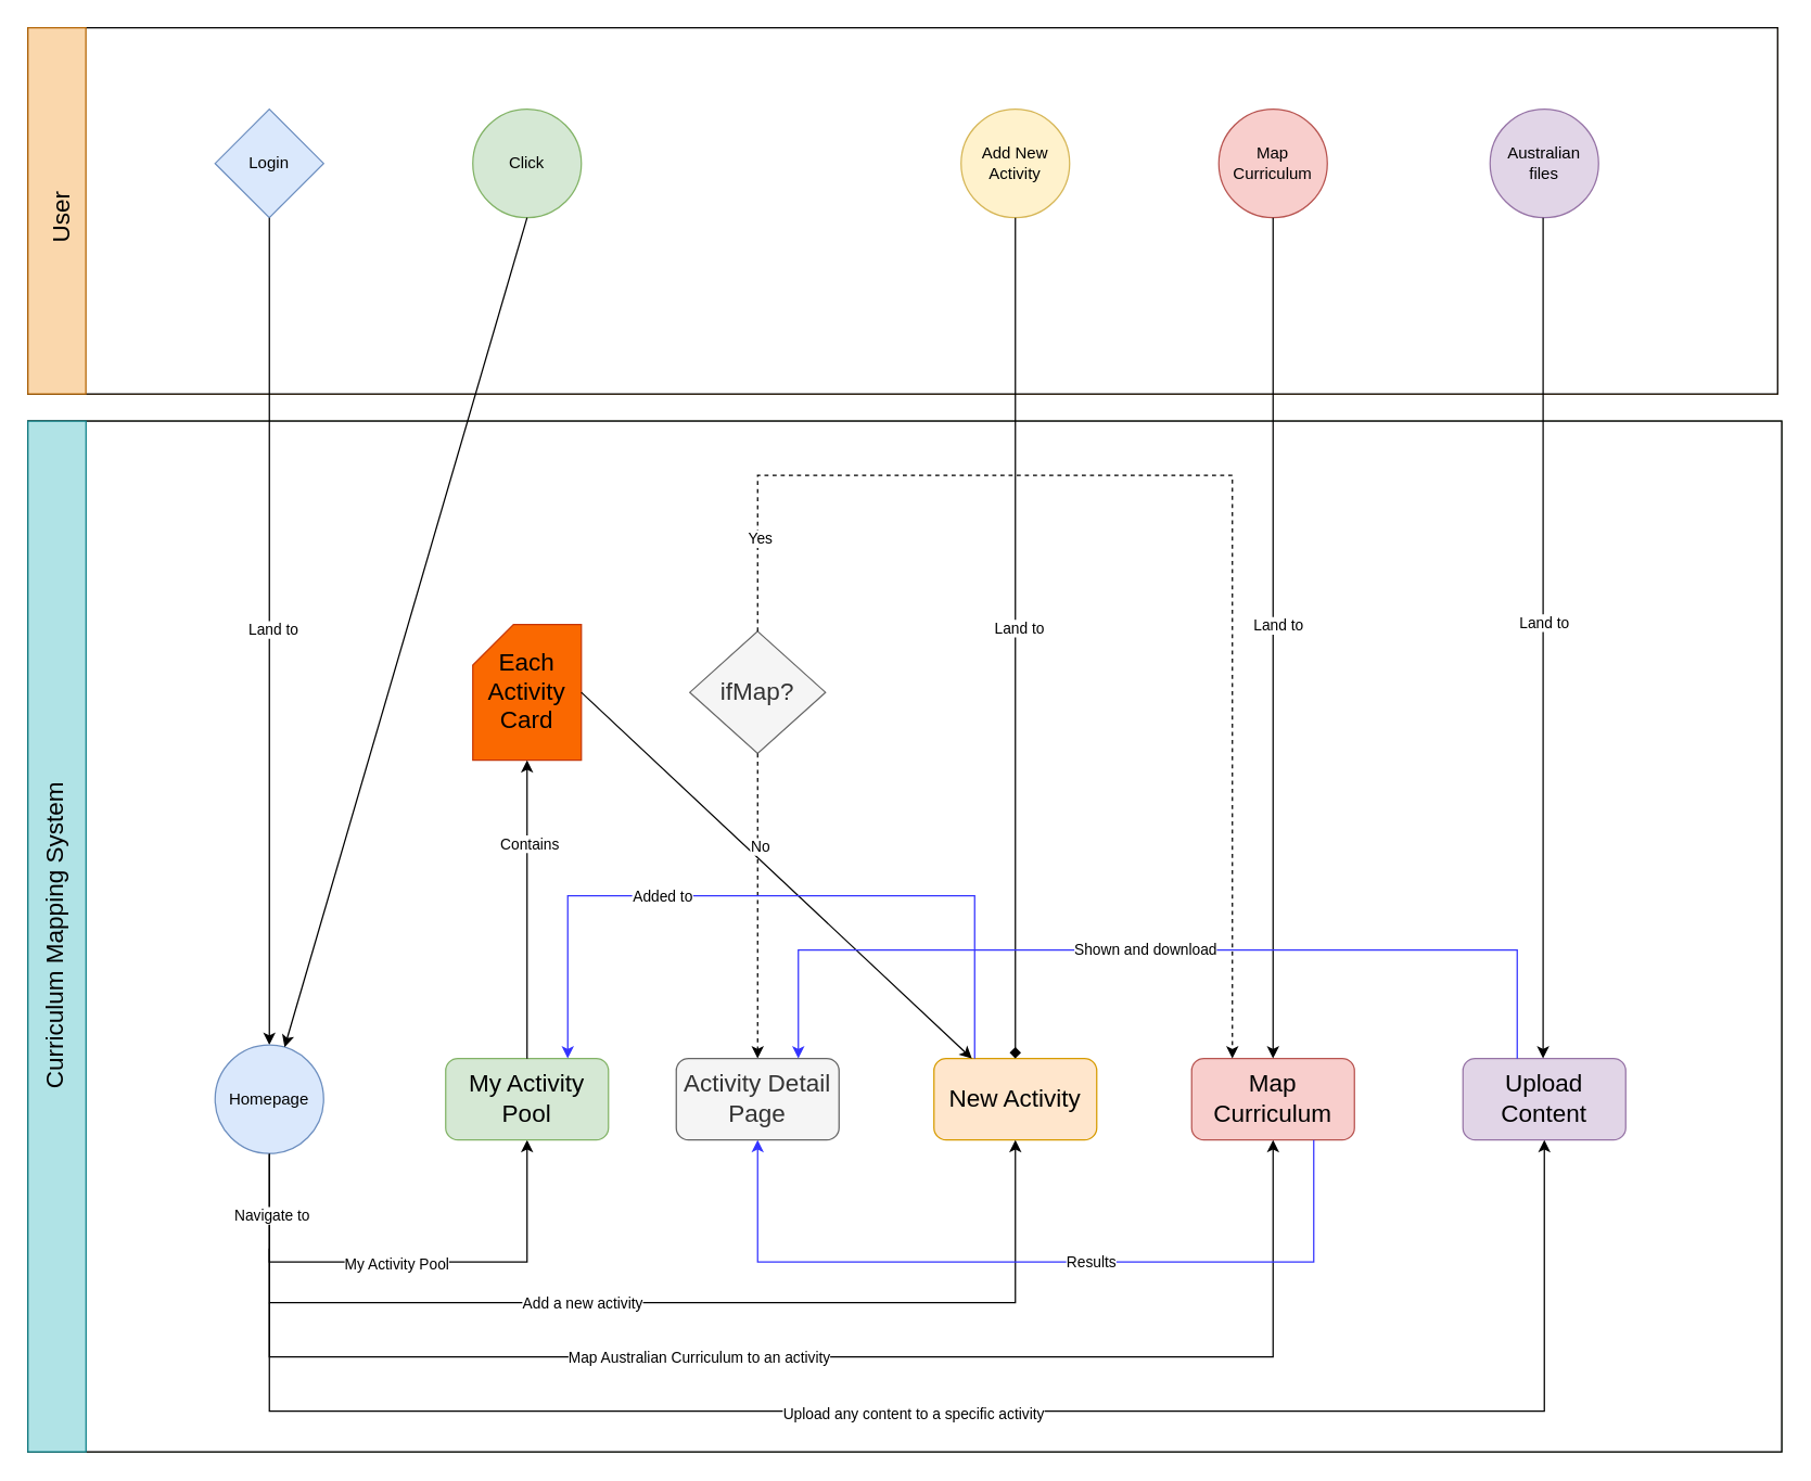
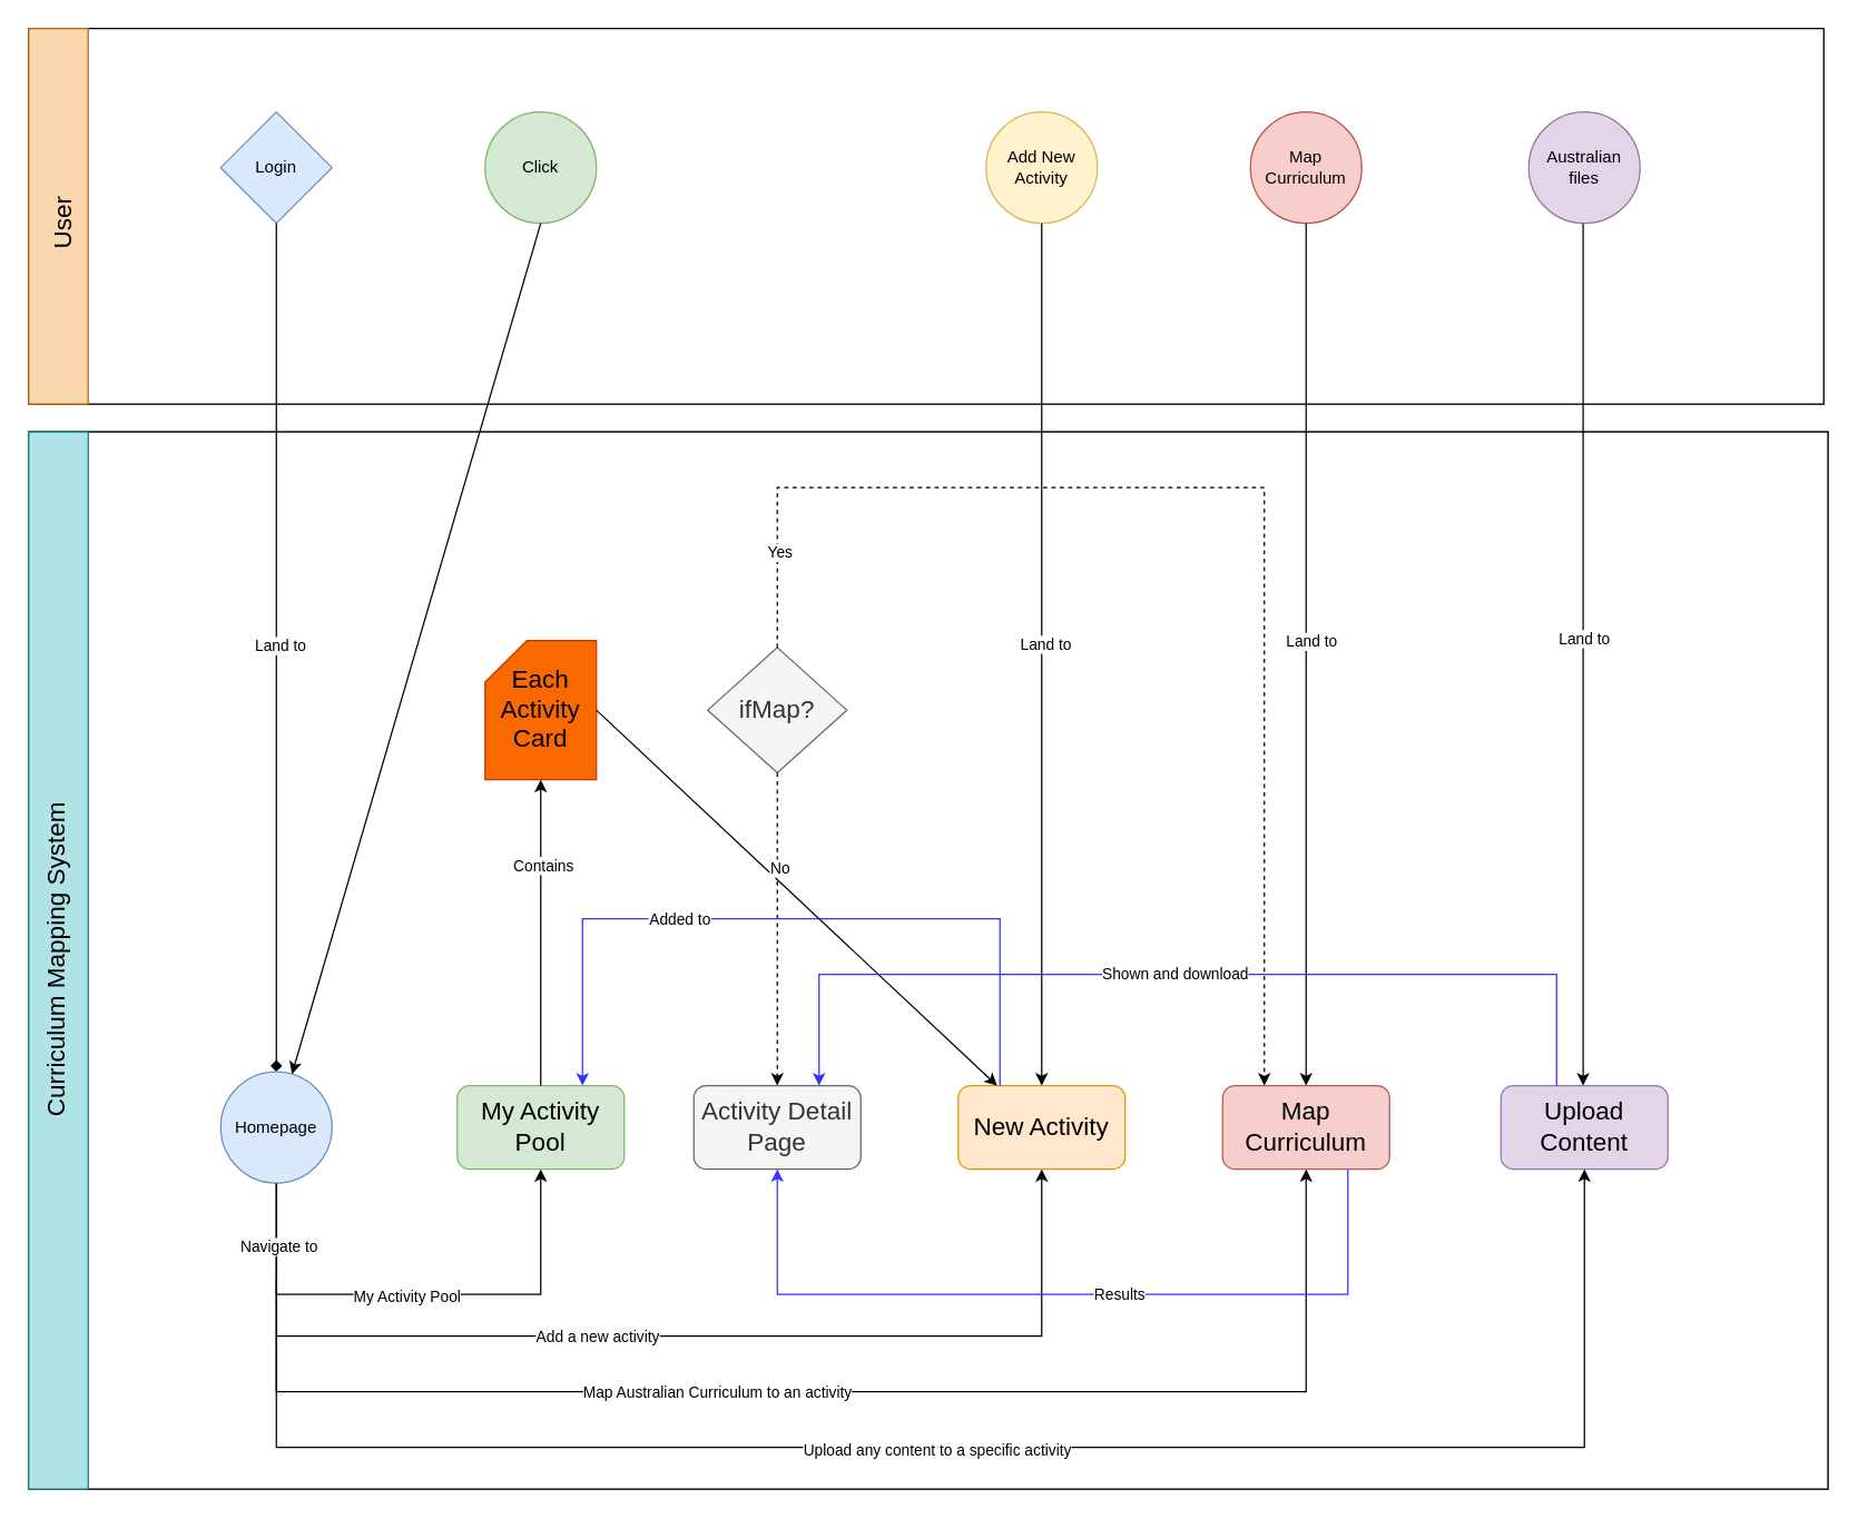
  <mxCell id="0" />
  <mxCell id="1" parent="0" />
  <mxCell id="2" value="" style="group;fillColor=#6d8764;fontColor=#ffffff;strokeColor=#3A5431;" parent="1" vertex="1" connectable="0"><mxGeometry x="20" y="310" width="1293" height="760" as="geometry" /></mxCell>
  <mxCell id="3" value="" style="rounded=0;whiteSpace=wrap;html=1;" parent="2" vertex="1"><mxGeometry width="1293" height="760" as="geometry" /></mxCell>
  <mxCell id="4" value="" style="rounded=0;whiteSpace=wrap;html=1;fontSize=18;fillColor=#b0e3e6;strokeColor=#0e8088;" parent="2" vertex="1"><mxGeometry width="42.831" height="760" as="geometry" /></mxCell>
  <mxCell id="5" value="Curriculum Mapping System" style="text;html=1;resizable=0;autosize=1;align=center;verticalAlign=middle;points=[];fillColor=none;strokeColor=none;rounded=0;horizontal=0;fontSize=18;" parent="2" vertex="1"><mxGeometry x="0.003" y="264.998" width="40" height="230" as="geometry" /></mxCell>
  <mxCell id="6" value="" style="group;fillColor=#fad7ac;strokeColor=#b46504;" parent="1" vertex="1" connectable="0"><mxGeometry x="20" y="20" width="1290" height="270" as="geometry" /></mxCell>
  <mxCell id="7" value="" style="rounded=0;whiteSpace=wrap;html=1;" parent="6" vertex="1"><mxGeometry width="1290" height="270" as="geometry" /></mxCell>
  <mxCell id="8" value="" style="rounded=0;whiteSpace=wrap;html=1;fontSize=18;fillColor=#fad7ac;strokeColor=#b46504;" parent="6" vertex="1"><mxGeometry width="42.731" height="270" as="geometry" /></mxCell>
  <mxCell id="9" value="User" style="text;html=1;resizable=0;autosize=1;align=center;verticalAlign=middle;points=[];fillColor=none;strokeColor=none;rounded=0;horizontal=0;fontSize=18;" parent="6" vertex="1"><mxGeometry x="5.241" y="120" width="40" height="40" as="geometry" /></mxCell>
  <mxCell id="10" value="Login" style="rhombus;whiteSpace=wrap;html=1;aspect=fixed;fillColor=#dae8fc;strokeColor=#6c8ebf;" parent="1" vertex="1"><mxGeometry x="158" y="80" width="80" height="80" as="geometry" /></mxCell>
- <mxCell id="11" value="" style="endArrow=classic;html=1;rounded=0;fontSize=18;exitX=0.5;exitY=1;exitDx=0;exitDy=0;entryX=0.5;entryY=0;entryDx=0;entryDy=0;" parent="1" source="10" target="15" edge="1"><mxGeometry width="50" height="50" relative="1" as="geometry"><mxPoint x="718" y="240" as="sourcePoint" /><mxPoint x="198" y="350" as="targetPoint" /></mxGeometry></mxCell>
+ <mxCell id="11" value="" style="endArrow=diamond;html=1;rounded=0;fontSize=18;exitX=0.5;exitY=1;exitDx=0;exitDy=0;entryX=0.5;entryY=0;entryDx=0;entryDy=0;" parent="1" source="10" target="15" edge="1"><mxGeometry width="50" height="50" relative="1" as="geometry"><mxPoint x="718" y="240" as="sourcePoint" /><mxPoint x="198" y="350" as="targetPoint" /></mxGeometry></mxCell>
  <mxCell id="12" value="Land to" style="edgeLabel;html=1;align=center;verticalAlign=middle;resizable=0;points=[];rotation=0;" vertex="1" connectable="0" parent="11"><mxGeometry x="-0.011" y="2" relative="1" as="geometry"><mxPoint y="1" as="offset" /></mxGeometry></mxCell>
  <mxCell id="13" value="" style="edgeStyle=orthogonalEdgeStyle;rounded=0;orthogonalLoop=1;jettySize=auto;html=1;fontSize=18;entryX=0.5;entryY=1;entryDx=0;entryDy=0;" parent="1" source="15" target="17" edge="1"><mxGeometry relative="1" as="geometry"><mxPoint x="618" y="910" as="targetPoint" /><Array as="points"><mxPoint x="198" y="930" /><mxPoint x="388" y="930" /></Array></mxGeometry></mxCell>
  <mxCell id="14" value="My Activity Pool" style="edgeLabel;html=1;align=center;verticalAlign=middle;resizable=0;points=[];" vertex="1" connectable="0" parent="13"><mxGeometry x="-0.039" relative="1" as="geometry"><mxPoint y="1" as="offset" /></mxGeometry></mxCell>
  <mxCell id="15" value="Homepage" style="ellipse;whiteSpace=wrap;html=1;aspect=fixed;fillColor=#dae8fc;strokeColor=#6c8ebf;" parent="1" vertex="1"><mxGeometry x="158" y="770" width="80" height="80" as="geometry" /></mxCell>
  <mxCell id="16" value="Click" style="ellipse;whiteSpace=wrap;html=1;aspect=fixed;fillColor=#d5e8d4;strokeColor=#82b366;" parent="1" vertex="1"><mxGeometry x="348" y="80" width="80" height="80" as="geometry" /></mxCell>
  <mxCell id="17" value="My Activity Pool" style="rounded=1;whiteSpace=wrap;html=1;fontSize=18;fillColor=#d5e8d4;strokeColor=#82b366;" parent="1" vertex="1"><mxGeometry x="328" y="780" width="120" height="60" as="geometry" /></mxCell>
  <mxCell id="18" value="New Activity" style="rounded=1;whiteSpace=wrap;html=1;fontSize=18;fillColor=#ffe6cc;strokeColor=#d79b00;" parent="1" vertex="1"><mxGeometry x="688" y="780" width="120" height="60" as="geometry" /></mxCell>
  <mxCell id="19" value="Map Curriculum" style="rounded=1;whiteSpace=wrap;html=1;fontSize=18;fillColor=#f8cecc;strokeColor=#b85450;" parent="1" vertex="1"><mxGeometry x="878" y="780" width="120" height="60" as="geometry" /></mxCell>
  <mxCell id="20" value="Upload Content" style="rounded=1;whiteSpace=wrap;html=1;fontSize=18;fillColor=#e1d5e7;strokeColor=#9673a6;" parent="1" vertex="1"><mxGeometry x="1078" y="780" width="120" height="60" as="geometry" /></mxCell>
  <mxCell id="21" value="" style="edgeStyle=orthogonalEdgeStyle;rounded=0;orthogonalLoop=1;jettySize=auto;html=1;fontSize=18;entryX=0.5;entryY=1;entryDx=0;entryDy=0;exitX=0.5;exitY=1;exitDx=0;exitDy=0;" parent="1" source="15" target="18" edge="1"><mxGeometry relative="1" as="geometry"><mxPoint x="198" y="880" as="sourcePoint" /><mxPoint x="558" y="870" as="targetPoint" /><Array as="points"><mxPoint x="198" y="960" /><mxPoint x="748" y="960" /></Array></mxGeometry></mxCell>
  <mxCell id="22" value="Navigate to" style="edgeLabel;html=1;align=center;verticalAlign=middle;resizable=0;points=[];" vertex="1" connectable="0" parent="21"><mxGeometry x="-0.888" y="1" relative="1" as="geometry"><mxPoint y="1" as="offset" /></mxGeometry></mxCell>
  <mxCell id="23" value="Add a new activity" style="edgeLabel;html=1;align=center;verticalAlign=middle;resizable=0;points=[];" vertex="1" connectable="0" parent="21"><mxGeometry x="-0.128" y="1" relative="1" as="geometry"><mxPoint y="1" as="offset" /></mxGeometry></mxCell>
  <mxCell id="24" value="" style="edgeStyle=orthogonalEdgeStyle;rounded=0;orthogonalLoop=1;jettySize=auto;html=1;fontSize=18;entryX=0.5;entryY=1;entryDx=0;entryDy=0;" parent="1" target="19" edge="1"><mxGeometry relative="1" as="geometry"><mxPoint x="198" y="920" as="sourcePoint" /><mxPoint x="748" y="880" as="targetPoint" /><Array as="points"><mxPoint x="198" y="1000" /><mxPoint x="938" y="1000" /></Array></mxGeometry></mxCell>
  <mxCell id="25" value="Map Australian Curriculum to an activity" style="edgeLabel;html=1;align=center;verticalAlign=middle;resizable=0;points=[];" vertex="1" connectable="0" parent="24"><mxGeometry x="-0.192" y="1" relative="1" as="geometry"><mxPoint y="1" as="offset" /></mxGeometry></mxCell>
  <mxCell id="26" value="" style="edgeStyle=orthogonalEdgeStyle;rounded=0;orthogonalLoop=1;jettySize=auto;html=1;fontSize=18;entryX=0.5;entryY=1;entryDx=0;entryDy=0;" parent="1" target="20" edge="1"><mxGeometry relative="1" as="geometry"><mxPoint x="198" y="960" as="sourcePoint" /><mxPoint x="1098" y="860" as="targetPoint" /><Array as="points"><mxPoint x="198" y="1040" /><mxPoint x="1138" y="1040" /></Array></mxGeometry></mxCell>
  <mxCell id="27" value="4" style="edgeLabel;html=1;align=center;verticalAlign=middle;resizable=0;points=[];" vertex="1" connectable="0" parent="26"><mxGeometry x="-0.1" y="-1" relative="1" as="geometry"><mxPoint y="1" as="offset" /></mxGeometry></mxCell>
  <mxCell id="28" value="Upload any content to a specific activity" style="edgeLabel;html=1;align=center;verticalAlign=middle;resizable=0;points=[];" vertex="1" connectable="0" parent="26"><mxGeometry x="-0.092" relative="1" as="geometry"><mxPoint y="1" as="offset" /></mxGeometry></mxCell>
  <mxCell id="29" value="Add New Activity" style="ellipse;whiteSpace=wrap;html=1;aspect=fixed;fillColor=#fff2cc;strokeColor=#d6b656;" parent="1" vertex="1"><mxGeometry x="708" y="80" width="80" height="80" as="geometry" /></mxCell>
  <mxCell id="30" value="Map Curriculum" style="ellipse;whiteSpace=wrap;html=1;aspect=fixed;fillColor=#f8cecc;strokeColor=#b85450;" parent="1" vertex="1"><mxGeometry x="898" y="80" width="80" height="80" as="geometry" /></mxCell>
  <mxCell id="31" value="Australian files" style="ellipse;whiteSpace=wrap;html=1;aspect=fixed;fillColor=#e1d5e7;strokeColor=#9673a6;" parent="1" vertex="1"><mxGeometry x="1098" y="80" width="80" height="80" as="geometry" /></mxCell>
  <mxCell id="32" value="Each Activity Card" style="shape=card;whiteSpace=wrap;html=1;fontSize=18;fillColor=#fa6800;fontColor=#000000;strokeColor=#C73500;" parent="1" vertex="1"><mxGeometry x="348" y="460" width="80" height="100" as="geometry" /></mxCell>
  <mxCell id="33" value="" style="endArrow=classic;html=1;rounded=0;fontSize=18;exitX=0.5;exitY=0;exitDx=0;exitDy=0;entryX=0.5;entryY=1;entryDx=0;entryDy=0;entryPerimeter=0;" parent="1" source="17" target="32" edge="1"><mxGeometry width="50" height="50" relative="1" as="geometry"><mxPoint x="718" y="580" as="sourcePoint" /><mxPoint x="768" y="530" as="targetPoint" /></mxGeometry></mxCell>
  <mxCell id="34" value="Contains" style="edgeLabel;html=1;align=center;verticalAlign=middle;resizable=0;points=[];" vertex="1" connectable="0" parent="33"><mxGeometry x="0.459" y="-1" relative="1" as="geometry"><mxPoint y="1" as="offset" /></mxGeometry></mxCell>
  <mxCell id="35" value="" style="endArrow=classic;html=1;rounded=0;fontSize=18;exitX=0.5;exitY=1;exitDx=0;exitDy=0;" parent="1" source="16" target="15" edge="1"><mxGeometry width="50" height="50" relative="1" as="geometry"><mxPoint x="718" y="580" as="sourcePoint" /><mxPoint x="768" y="530" as="targetPoint" /></mxGeometry></mxCell>
  <mxCell id="36" value="ifMap?" style="rhombus;whiteSpace=wrap;html=1;fontSize=18;fillColor=#f5f5f5;fontColor=#333333;strokeColor=#666666;" parent="1" vertex="1"><mxGeometry x="508" y="465" width="100" height="90" as="geometry" /></mxCell>
  <mxCell id="37" value="" style="endArrow=classic;html=1;rounded=0;fontSize=18;exitX=1;exitY=0.5;exitDx=0;exitDy=0;exitPerimeter=0;" parent="1" source="32" target="18" edge="1"><mxGeometry width="50" height="50" relative="1" as="geometry"><mxPoint x="718" y="580" as="sourcePoint" /><mxPoint x="518" y="520" as="targetPoint" /></mxGeometry></mxCell>
  <mxCell id="38" value="" style="edgeStyle=orthogonalEdgeStyle;rounded=0;orthogonalLoop=1;jettySize=auto;html=1;fontSize=18;entryX=0.25;entryY=0;entryDx=0;entryDy=0;exitX=0.5;exitY=0;exitDx=0;exitDy=0;dashed=1;" parent="1" source="36" target="19" edge="1"><mxGeometry relative="1" as="geometry"><mxPoint x="688" y="490" as="sourcePoint" /><mxPoint x="878" y="480" as="targetPoint" /><Array as="points"><mxPoint x="558" y="350" /><mxPoint x="908" y="350" /></Array></mxGeometry></mxCell>
  <mxCell id="39" value="Yes" style="edgeLabel;html=1;align=center;verticalAlign=middle;resizable=0;points=[];" vertex="1" connectable="0" parent="38"><mxGeometry x="-0.845" y="-1" relative="1" as="geometry"><mxPoint as="offset" /></mxGeometry></mxCell>
  <mxCell id="40" value="" style="edgeStyle=orthogonalEdgeStyle;rounded=0;orthogonalLoop=1;jettySize=auto;html=1;fontSize=18;exitX=0.5;exitY=1;exitDx=0;exitDy=0;entryX=0.5;entryY=0;entryDx=0;entryDy=0;dashed=1;" parent="1" source="36" target="42" edge="1"><mxGeometry relative="1" as="geometry"><mxPoint x="568" y="475" as="sourcePoint" /><mxPoint x="558" y="770" as="targetPoint" /><Array as="points" /></mxGeometry></mxCell>
  <mxCell id="41" value="No" style="edgeLabel;html=1;align=center;verticalAlign=middle;resizable=0;points=[];" vertex="1" connectable="0" parent="40"><mxGeometry x="-0.4" y="1" relative="1" as="geometry"><mxPoint as="offset" /></mxGeometry></mxCell>
  <mxCell id="42" value="Activity Detail Page" style="rounded=1;whiteSpace=wrap;html=1;fontSize=18;fillColor=#f5f5f5;fontColor=#333333;strokeColor=#666666;" parent="1" vertex="1"><mxGeometry x="498" y="780" width="120" height="60" as="geometry" /></mxCell>
- <mxCell id="43" value="" style="endArrow=diamond;html=1;rounded=0;fontSize=18;exitX=0.5;exitY=1;exitDx=0;exitDy=0;entryX=0.5;entryY=0;entryDx=0;entryDy=0;" parent="1" source="29" target="18" edge="1"><mxGeometry width="50" height="50" relative="1" as="geometry"><mxPoint x="718" y="580" as="sourcePoint" /><mxPoint x="748" y="320" as="targetPoint" /></mxGeometry></mxCell>
+ <mxCell id="43" value="" style="endArrow=classic;html=1;rounded=0;fontSize=18;exitX=0.5;exitY=1;exitDx=0;exitDy=0;entryX=0.5;entryY=0;entryDx=0;entryDy=0;" parent="1" source="29" target="18" edge="1"><mxGeometry width="50" height="50" relative="1" as="geometry"><mxPoint x="718" y="580" as="sourcePoint" /><mxPoint x="748" y="320" as="targetPoint" /></mxGeometry></mxCell>
  <mxCell id="44" value="Land to" style="edgeLabel;html=1;align=center;verticalAlign=middle;resizable=0;points=[];" vertex="1" connectable="0" parent="43"><mxGeometry x="-0.026" y="2" relative="1" as="geometry"><mxPoint as="offset" /></mxGeometry></mxCell>
  <mxCell id="45" value="" style="edgeStyle=orthogonalEdgeStyle;rounded=0;orthogonalLoop=1;jettySize=auto;html=1;fontSize=18;entryX=0.75;entryY=0;entryDx=0;entryDy=0;exitX=0.25;exitY=0;exitDx=0;exitDy=0;strokeColor=#3333FF;" parent="1" source="18" target="17" edge="1"><mxGeometry relative="1" as="geometry"><mxPoint x="138" y="720" as="sourcePoint" /><mxPoint x="798" y="730" as="targetPoint" /><Array as="points"><mxPoint x="718" y="660" /><mxPoint x="418" y="660" /></Array></mxGeometry></mxCell>
  <mxCell id="46" value="Added to" style="edgeLabel;html=1;align=center;verticalAlign=middle;resizable=0;points=[];" vertex="1" connectable="0" parent="45"><mxGeometry x="0.3" relative="1" as="geometry"><mxPoint as="offset" /></mxGeometry></mxCell>
  <mxCell id="47" value="" style="endArrow=classic;html=1;rounded=0;fontSize=18;strokeColor=#000000;exitX=0.5;exitY=1;exitDx=0;exitDy=0;entryX=0.5;entryY=0;entryDx=0;entryDy=0;" parent="1" source="30" target="19" edge="1"><mxGeometry width="50" height="50" relative="1" as="geometry"><mxPoint x="838" y="610" as="sourcePoint" /><mxPoint x="888" y="560" as="targetPoint" /></mxGeometry></mxCell>
  <mxCell id="48" value="Land to" style="edgeLabel;html=1;align=center;verticalAlign=middle;resizable=0;points=[];" vertex="1" connectable="0" parent="47"><mxGeometry x="-0.031" y="3" relative="1" as="geometry"><mxPoint as="offset" /></mxGeometry></mxCell>
  <mxCell id="49" value="" style="edgeStyle=orthogonalEdgeStyle;rounded=0;orthogonalLoop=1;jettySize=auto;html=1;fontSize=18;exitX=0.75;exitY=1;exitDx=0;exitDy=0;strokeColor=#3333FF;entryX=0.5;entryY=1;entryDx=0;entryDy=0;" parent="1" source="19" target="42" edge="1"><mxGeometry relative="1" as="geometry"><mxPoint x="978" y="790" as="sourcePoint" /><mxPoint x="368" y="790" as="targetPoint" /><Array as="points"><mxPoint x="968" y="930" /><mxPoint x="558" y="930" /></Array></mxGeometry></mxCell>
  <mxCell id="50" value="Results" style="edgeLabel;html=1;align=center;verticalAlign=middle;resizable=0;points=[];" vertex="1" connectable="0" parent="49"><mxGeometry x="-0.134" y="-1" relative="1" as="geometry"><mxPoint as="offset" /></mxGeometry></mxCell>
  <mxCell id="51" value="" style="edgeStyle=orthogonalEdgeStyle;rounded=0;orthogonalLoop=1;jettySize=auto;html=1;fontSize=18;entryX=0.75;entryY=0;entryDx=0;entryDy=0;strokeColor=#3333FF;" parent="1" target="42" edge="1"><mxGeometry relative="1" as="geometry"><mxPoint x="1118" y="780" as="sourcePoint" /><mxPoint x="838" y="780" as="targetPoint" /><Array as="points"><mxPoint x="1118" y="780" /><mxPoint x="1118" y="700" /><mxPoint x="588" y="700" /></Array></mxGeometry></mxCell>
  <mxCell id="52" value="Shown and download" style="edgeLabel;html=1;align=center;verticalAlign=middle;resizable=0;points=[];" vertex="1" connectable="0" parent="51"><mxGeometry x="0.03" y="-1" relative="1" as="geometry"><mxPoint as="offset" /></mxGeometry></mxCell>
  <mxCell id="53" value="" style="endArrow=classic;html=1;rounded=0;fontSize=18;strokeColor=#000000;exitX=0.5;exitY=1;exitDx=0;exitDy=0;entryX=0.5;entryY=0;entryDx=0;entryDy=0;" parent="1" edge="1"><mxGeometry width="50" height="50" relative="1" as="geometry"><mxPoint x="1137.09" y="160" as="sourcePoint" /><mxPoint x="1137.09" y="780" as="targetPoint" /></mxGeometry></mxCell>
  <mxCell id="54" value="Land to" style="edgeLabel;html=1;align=center;verticalAlign=middle;resizable=0;points=[];" vertex="1" connectable="0" parent="53"><mxGeometry x="-0.04" relative="1" as="geometry"><mxPoint as="offset" /></mxGeometry></mxCell>
